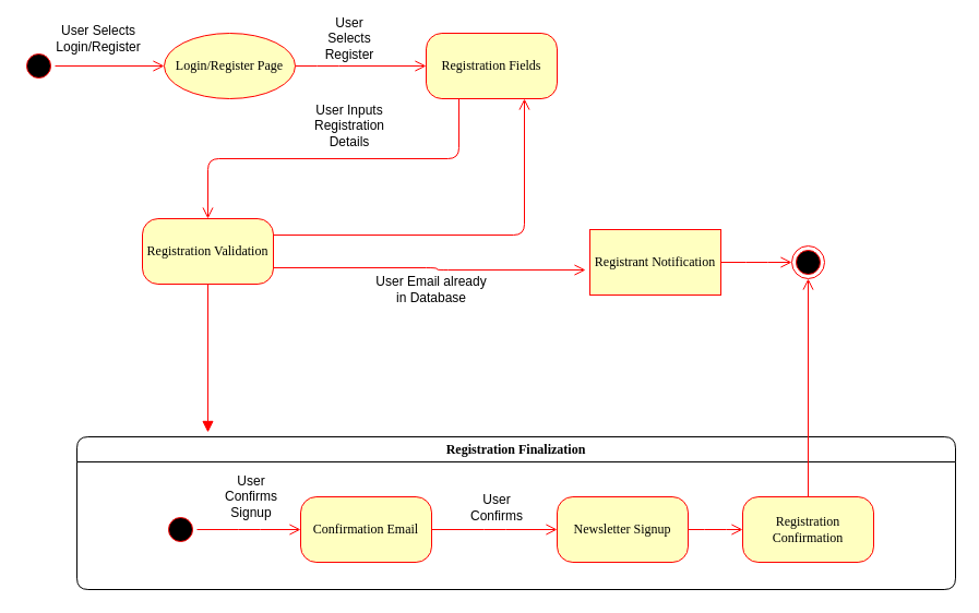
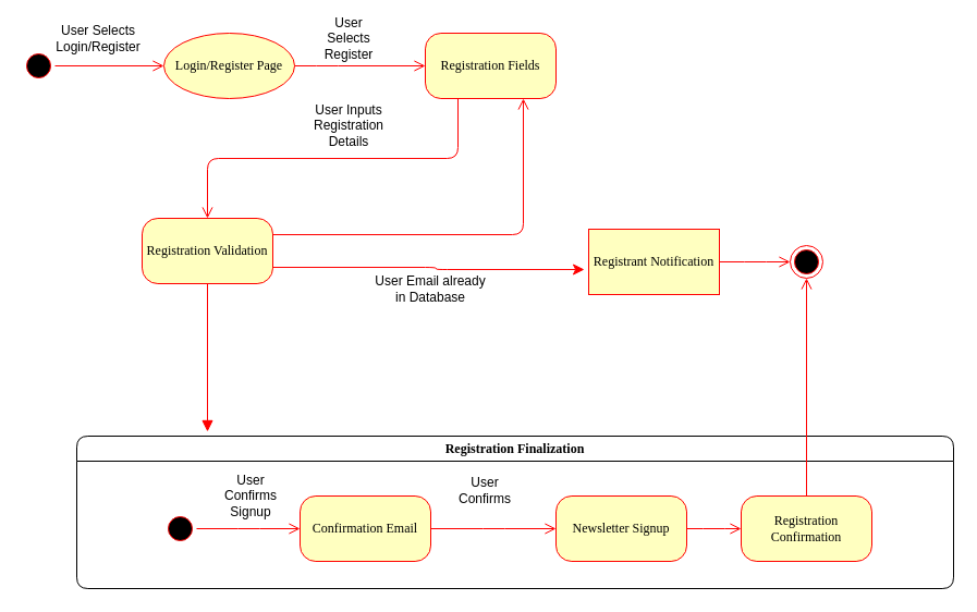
  <mxCell id="0" />
  <mxCell id="1" parent="0" />
  <mxCell id="2" value="" style="ellipse;html=1;shape=startState;fillColor=#000000;strokeColor=#ff0000;rounded=1;shadow=0;comic=0;labelBackgroundColor=none;fontFamily=Verdana;fontSize=12;fontColor=#000000;align=center;direction=south;" vertex="1" parent="1"><mxGeometry x="20" y="45" width="30" height="30" as="geometry" /></mxCell>
  <mxCell id="3" value="Login/Register Page" style="ellipse;whiteSpace=wrap;html=1;arcSize=24;fillColor=#ffffc0;strokeColor=#ff0000;shadow=0;comic=0;labelBackgroundColor=none;fontFamily=Verdana;fontSize=12;fontColor=#000000;align=center;" vertex="1" parent="1"><mxGeometry x="150" y="30" width="120" height="60" as="geometry" /></mxCell>
  <mxCell id="4" style="edgeStyle=orthogonalEdgeStyle;html=1;exitX=0.25;exitY=1;labelBackgroundColor=none;endArrow=open;endSize=8;strokeColor=#ff0000;fontFamily=Verdana;fontSize=12;align=left;exitDx=0;exitDy=0;entryX=0.5;entryY=0;entryDx=0;entryDy=0;" edge="1" parent="1" source="5" target="12"><mxGeometry relative="1" as="geometry"><mxPoint x="760" y="60" as="targetPoint" /></mxGeometry></mxCell>
  <mxCell id="5" value="Registration Fields" style="rounded=1;whiteSpace=wrap;html=1;arcSize=24;fillColor=#ffffc0;strokeColor=#ff0000;shadow=0;comic=0;labelBackgroundColor=none;fontFamily=Verdana;fontSize=12;fontColor=#000000;align=center;" vertex="1" parent="1"><mxGeometry x="390" y="30" width="120" height="60" as="geometry" /></mxCell>
  <mxCell id="6" style="edgeStyle=orthogonalEdgeStyle;html=1;labelBackgroundColor=none;endArrow=open;endSize=8;strokeColor=#ff0000;fontFamily=Verdana;fontSize=12;align=left;" edge="1" parent="1" source="2" target="3"><mxGeometry relative="1" as="geometry" /></mxCell>
  <mxCell id="7" style="edgeStyle=orthogonalEdgeStyle;html=1;labelBackgroundColor=none;endArrow=open;endSize=8;strokeColor=#ff0000;fontFamily=Verdana;fontSize=12;align=left;entryX=0;entryY=0.5;exitX=1;exitY=0.5;exitDx=0;exitDy=0;" edge="1" parent="1" source="3" target="5"><mxGeometry relative="1" as="geometry"><Array as="points"><mxPoint x="300" y="60" /><mxPoint x="300" y="60" /></Array><mxPoint x="340" y="140" as="sourcePoint" /></mxGeometry></mxCell>
  <mxCell id="8" value="User Selects Login/Register" style="text;html=1;strokeColor=none;fillColor=none;align=center;verticalAlign=middle;whiteSpace=wrap;rounded=0;" vertex="1" parent="1"><mxGeometry x="60" y="20" width="60" height="30" as="geometry" /></mxCell>
  <mxCell id="9" value="" style="ellipse;html=1;shape=endState;fillColor=#000000;strokeColor=#ff0000;rounded=1;shadow=0;comic=0;labelBackgroundColor=none;fontFamily=Verdana;fontSize=12;fontColor=#000000;align=center;" vertex="1" parent="1"><mxGeometry x="725" y="225" width="30" height="30" as="geometry" /></mxCell>
  <mxCell id="10" style="edgeStyle=elbowEdgeStyle;html=1;labelBackgroundColor=none;endArrow=open;endSize=8;strokeColor=#ff0000;fontFamily=Verdana;fontSize=12;align=left;exitX=1;exitY=0.25;exitDx=0;exitDy=0;entryX=0.75;entryY=1;entryDx=0;entryDy=0;" edge="1" parent="1" source="12" target="5"><mxGeometry relative="1" as="geometry"><mxPoint x="570" y="170" as="sourcePoint" /><Array as="points"><mxPoint x="480" y="170" /></Array></mxGeometry></mxCell>
  <mxCell id="11" value="User Selects Register" style="text;html=1;strokeColor=none;fillColor=none;align=center;verticalAlign=middle;whiteSpace=wrap;rounded=0;" vertex="1" parent="1"><mxGeometry x="290" y="20" width="60" height="30" as="geometry" /></mxCell>
  <mxCell id="12" value="Registration Validation" style="rounded=1;whiteSpace=wrap;html=1;arcSize=24;fillColor=#ffffc0;strokeColor=#ff0000;shadow=0;comic=0;labelBackgroundColor=none;fontFamily=Verdana;fontSize=12;fontColor=#000000;align=center;" vertex="1" parent="1"><mxGeometry x="130" y="200" width="120" height="60" as="geometry" /></mxCell>
  <mxCell id="13" value="Registration Finalization" style="swimlane;whiteSpace=wrap;html=1;rounded=1;shadow=0;comic=0;labelBackgroundColor=none;strokeWidth=1;fontFamily=Verdana;fontSize=12;align=center;" vertex="1" parent="1"><mxGeometry x="70" y="400" width="805" height="140" as="geometry" /></mxCell>
  <mxCell id="14" style="edgeStyle=elbowEdgeStyle;html=1;labelBackgroundColor=none;endArrow=open;endSize=8;strokeColor=#ff0000;fontFamily=Verdana;fontSize=12;align=left;entryX=0;entryY=0.5;entryDx=0;entryDy=0;entryPerimeter=0;" edge="1" parent="13" source="15" target="21"><mxGeometry relative="1" as="geometry"><mxPoint x="440" y="85" as="targetPoint" /></mxGeometry></mxCell>
  <mxCell id="15" value="Confirmation Email" style="rounded=1;whiteSpace=wrap;html=1;arcSize=24;fillColor=#ffffc0;strokeColor=#ff0000;shadow=0;comic=0;labelBackgroundColor=none;fontFamily=Verdana;fontSize=12;fontColor=#000000;align=center;" vertex="1" parent="13"><mxGeometry x="205" y="55" width="120" height="60" as="geometry" /></mxCell>
  <mxCell id="16" style="edgeStyle=elbowEdgeStyle;html=1;labelBackgroundColor=none;endArrow=open;endSize=8;strokeColor=#ff0000;fontFamily=Verdana;fontSize=12;align=left;" edge="1" parent="13" source="17" target="15"><mxGeometry relative="1" as="geometry" /></mxCell>
  <mxCell id="17" value="" style="ellipse;html=1;shape=startState;fillColor=#000000;strokeColor=#ff0000;rounded=1;shadow=0;comic=0;labelBackgroundColor=none;fontFamily=Verdana;fontSize=12;fontColor=#000000;align=center;direction=south;" vertex="1" parent="13"><mxGeometry x="80" y="70" width="30" height="30" as="geometry" /></mxCell>
  <mxCell id="18" value="Registration Confirmation" style="rounded=1;whiteSpace=wrap;html=1;arcSize=24;fillColor=#ffffc0;strokeColor=#ff0000;shadow=0;comic=0;labelBackgroundColor=none;fontFamily=Verdana;fontSize=12;fontColor=#000000;align=center;" vertex="1" parent="13"><mxGeometry x="610" y="55" width="120" height="60" as="geometry" /></mxCell>
  <mxCell id="19" value="User Confirms Signup" style="text;html=1;strokeColor=none;fillColor=none;align=center;verticalAlign=middle;whiteSpace=wrap;rounded=0;" vertex="1" parent="13"><mxGeometry x="130" y="40" width="60" height="30" as="geometry" /></mxCell>
- <mxCell id="20" value="User Confirms" style="text;html=1;strokeColor=none;fillColor=none;align=center;verticalAlign=middle;whiteSpace=wrap;rounded=0;" vertex="1" parent="13"><mxGeometry x="355" y="50" width="60" height="30" as="geometry" /></mxCell>
+ <mxCell id="20" value="User Confirms" style="text;html=1;strokeColor=none;fillColor=none;align=center;verticalAlign=middle;whiteSpace=wrap;rounded=0;" vertex="1" parent="13"><mxGeometry x="345" y="35" width="60" height="30" as="geometry" /></mxCell>
  <mxCell id="21" value="Newsletter Signup" style="rounded=1;whiteSpace=wrap;html=1;arcSize=24;fillColor=#ffffc0;strokeColor=#ff0000;shadow=0;comic=0;labelBackgroundColor=none;fontFamily=Verdana;fontSize=12;fontColor=#000000;align=center;" vertex="1" parent="13"><mxGeometry x="440" y="55" width="120" height="60" as="geometry" /></mxCell>
  <mxCell id="22" style="edgeStyle=elbowEdgeStyle;html=1;labelBackgroundColor=none;endArrow=open;endSize=8;strokeColor=#ff0000;fontFamily=Verdana;fontSize=12;align=left;exitX=1;exitY=0.5;exitDx=0;exitDy=0;entryX=0;entryY=0.5;entryDx=0;entryDy=0;" edge="1" parent="13" source="21" target="18"><mxGeometry relative="1" as="geometry"><mxPoint x="570" y="40" as="sourcePoint" /><mxPoint x="635" y="40" as="targetPoint" /><Array as="points" /></mxGeometry></mxCell>
  <mxCell id="23" style="edgeStyle=orthogonalEdgeStyle;html=1;labelBackgroundColor=none;endArrow=open;endSize=8;strokeColor=#ff0000;fontFamily=Verdana;fontSize=12;align=left;entryX=0.5;entryY=1;entryDx=0;entryDy=0;exitX=0.5;exitY=0;exitDx=0;exitDy=0;" edge="1" parent="1" source="18" target="9"><mxGeometry relative="1" as="geometry"><mxPoint x="670" y="370" as="sourcePoint" /><mxPoint x="690" y="70" as="targetPoint" /></mxGeometry></mxCell>
  <mxCell id="24" value="User Inputs Registration Details" style="text;html=1;strokeColor=none;fillColor=none;align=center;verticalAlign=middle;whiteSpace=wrap;rounded=0;" vertex="1" parent="1"><mxGeometry x="290" y="100" width="60" height="30" as="geometry" /></mxCell>
- <mxCell id="25" style="edgeStyle=elbowEdgeStyle;html=1;labelBackgroundColor=none;endArrow=open;endSize=8;strokeColor=#ff0000;fontFamily=Verdana;fontSize=12;align=left;exitX=1;exitY=0.75;exitDx=0;exitDy=0;entryX=-0.033;entryY=0.617;entryDx=0;entryDy=0;entryPerimeter=0;" edge="1" parent="1" source="12" target="26"><mxGeometry relative="1" as="geometry"><mxPoint x="260" y="220" as="sourcePoint" /><mxPoint x="530" y="245" as="targetPoint" /><Array as="points"><mxPoint x="400" y="245" /></Array></mxGeometry></mxCell>
+ <mxCell id="25" style="edgeStyle=elbowEdgeStyle;html=1;labelBackgroundColor=none;endArrow=classic;endSize=8;strokeColor=#ff0000;fontFamily=Verdana;fontSize=12;align=left;exitX=1;exitY=0.75;exitDx=0;exitDy=0;entryX=-0.033;entryY=0.617;entryDx=0;entryDy=0;entryPerimeter=0;" edge="1" parent="1" source="12" target="26"><mxGeometry relative="1" as="geometry"><mxPoint x="260" y="220" as="sourcePoint" /><mxPoint x="530" y="245" as="targetPoint" /><Array as="points"><mxPoint x="400" y="245" /></Array></mxGeometry></mxCell>
  <mxCell id="26" value="Registrant Notification" style="whiteSpace=wrap;html=1;arcSize=24;fillColor=#ffffc0;strokeColor=#ff0000;shadow=0;comic=0;labelBackgroundColor=none;fontFamily=Verdana;fontSize=12;fontColor=#000000;align=center;rounded=0;" vertex="1" parent="1"><mxGeometry x="540" y="210" width="120" height="60" as="geometry" /></mxCell>
  <mxCell id="27" style="edgeStyle=elbowEdgeStyle;html=1;labelBackgroundColor=none;endArrow=open;endSize=8;strokeColor=#ff0000;fontFamily=Verdana;fontSize=12;align=left;exitX=1;exitY=0.5;exitDx=0;exitDy=0;entryX=0;entryY=0.5;entryDx=0;entryDy=0;" edge="1" parent="1" source="26" target="9"><mxGeometry relative="1" as="geometry"><mxPoint x="620" y="300" as="sourcePoint" /><mxPoint x="720" y="300.5" as="targetPoint" /><Array as="points" /></mxGeometry></mxCell>
  <mxCell id="28" value="User Email already in Database" style="text;html=1;strokeColor=none;fillColor=none;align=center;verticalAlign=middle;whiteSpace=wrap;rounded=0;" vertex="1" parent="1"><mxGeometry x="340" y="250" width="110" height="30" as="geometry" /></mxCell>
  <mxCell id="29" style="edgeStyle=elbowEdgeStyle;html=1;labelBackgroundColor=none;endArrow=block;endSize=8;strokeColor=#ff0000;fontFamily=Verdana;fontSize=12;align=left;exitX=0.5;exitY=1;exitDx=0;exitDy=0;entryX=0.15;entryY=-0.029;entryDx=0;entryDy=0;entryPerimeter=0;" edge="1" parent="1" source="12" target="13"><mxGeometry relative="1" as="geometry"><mxPoint x="185" y="335" as="sourcePoint" /><mxPoint x="220" y="360" as="targetPoint" /><Array as="points" /></mxGeometry></mxCell>
